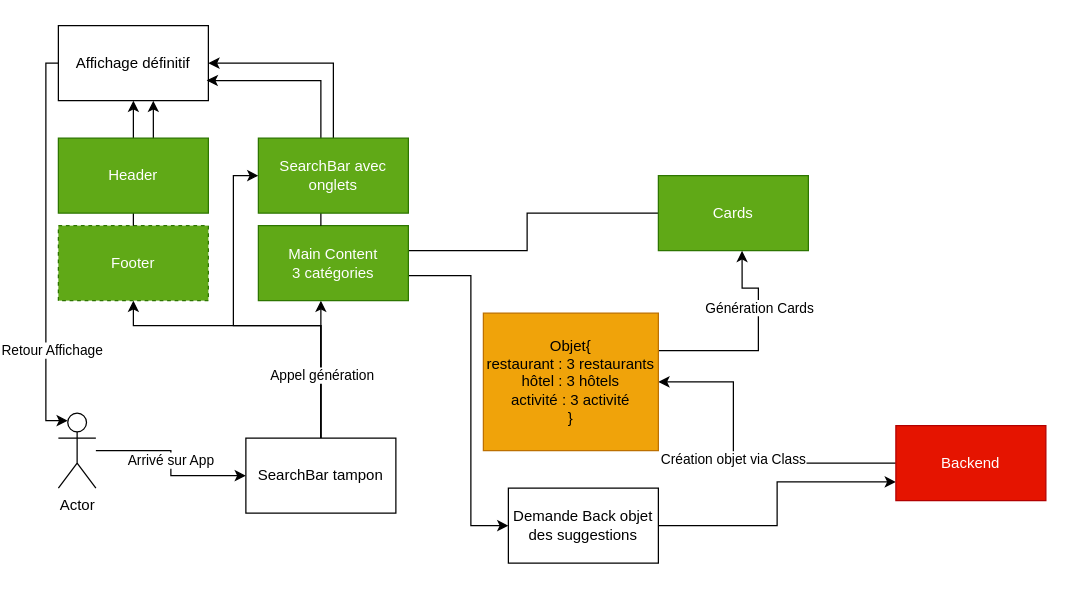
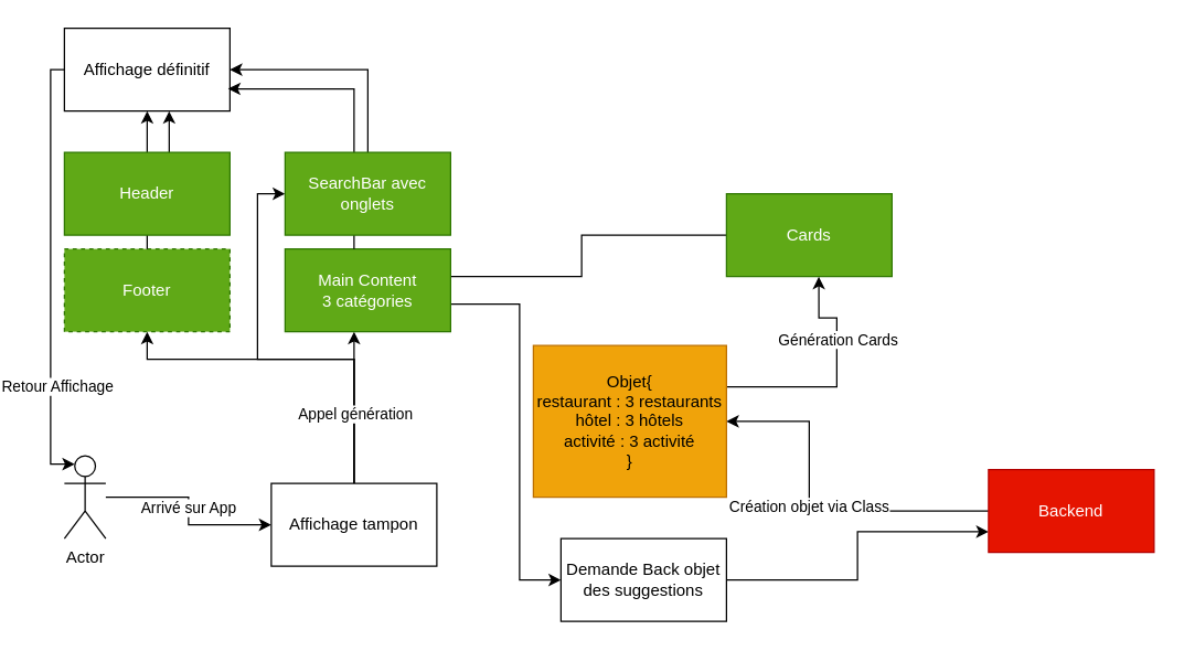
  <mxCell id="0" />
  <mxCell id="1" parent="0" />
  <mxCell id="2" style="edgeStyle=orthogonalEdgeStyle;rounded=0;orthogonalLoop=1;jettySize=auto;html=1;entryX=0;entryY=0.5;entryDx=0;entryDy=0;" parent="1" source="4" target="9" edge="1"><mxGeometry relative="1" as="geometry" /></mxCell>
  <mxCell id="3" value="Arrivé sur App" style="edgeLabel;html=1;align=center;verticalAlign=middle;resizable=0;points=[];" parent="2" vertex="1" connectable="0"><mxGeometry x="-0.04" y="-1" relative="1" as="geometry"><mxPoint as="offset" /></mxGeometry></mxCell>
  <mxCell id="4" value="Actor" style="shape=umlActor;verticalLabelPosition=bottom;verticalAlign=top;html=1;outlineConnect=0;" parent="1" vertex="1"><mxGeometry x="30" y="330" width="30" height="60" as="geometry" /></mxCell>
  <mxCell id="5" style="edgeStyle=orthogonalEdgeStyle;rounded=0;orthogonalLoop=1;jettySize=auto;html=1;entryX=0.5;entryY=1;entryDx=0;entryDy=0;" parent="1" source="9" target="12" edge="1"><mxGeometry relative="1" as="geometry"><Array as="points"><mxPoint x="240" y="260" /><mxPoint x="90" y="260" /></Array></mxGeometry></mxCell>
  <mxCell id="6" style="edgeStyle=orthogonalEdgeStyle;rounded=0;orthogonalLoop=1;jettySize=auto;html=1;" parent="1" source="9" target="29" edge="1"><mxGeometry relative="1" as="geometry"><Array as="points"><mxPoint x="240" y="260" /><mxPoint x="170" y="260" /><mxPoint x="170" y="140" /></Array></mxGeometry></mxCell>
  <mxCell id="7" style="edgeStyle=orthogonalEdgeStyle;rounded=0;orthogonalLoop=1;jettySize=auto;html=1;" parent="1" source="9" target="24" edge="1"><mxGeometry relative="1" as="geometry"><Array as="points"><mxPoint x="240" y="270" /><mxPoint x="240" y="270" /></Array></mxGeometry></mxCell>
  <mxCell id="8" value="Appel génération" style="edgeLabel;html=1;align=center;verticalAlign=middle;resizable=0;points=[];" parent="7" vertex="1" connectable="0"><mxGeometry x="-0.069" relative="1" as="geometry"><mxPoint as="offset" /></mxGeometry></mxCell>
- <mxCell id="9" value="SearchBar tampon" style="rounded=0;whiteSpace=wrap;html=1;" parent="1" vertex="1"><mxGeometry x="180" y="350" width="120" height="60" as="geometry" /></mxCell>
+ <mxCell id="9" value="Affichage tampon" style="rounded=0;whiteSpace=wrap;html=1;" parent="1" vertex="1"><mxGeometry x="180" y="350" width="120" height="60" as="geometry" /></mxCell>
  <mxCell id="10" style="edgeStyle=orthogonalEdgeStyle;rounded=0;orthogonalLoop=1;jettySize=auto;html=1;" edge="1" parent="1" source="27" target="25"><mxGeometry relative="1" as="geometry" /></mxCell>
  <mxCell id="11" style="edgeStyle=orthogonalEdgeStyle;rounded=0;orthogonalLoop=1;jettySize=auto;html=1;entryX=1;entryY=0.5;entryDx=0;entryDy=0;" edge="1" parent="1" source="29" target="25"><mxGeometry relative="1" as="geometry"><Array as="points"><mxPoint x="250" y="50" /></Array></mxGeometry></mxCell>
  <mxCell id="12" value="Footer" style="rounded=0;whiteSpace=wrap;html=1;fillColor=#60a917;strokeColor=#2D7600;fontColor=#ffffff;dashed=1;" parent="1" vertex="1"><mxGeometry x="30" y="180" width="120" height="60" as="geometry" /></mxCell>
  <mxCell id="13" style="edgeStyle=orthogonalEdgeStyle;rounded=0;orthogonalLoop=1;jettySize=auto;html=1;entryX=0;entryY=0.75;entryDx=0;entryDy=0;" parent="1" source="14" target="17" edge="1"><mxGeometry relative="1" as="geometry" /></mxCell>
  <mxCell id="14" value="Demande Back objet des suggestions" style="rounded=0;whiteSpace=wrap;html=1;" parent="1" vertex="1"><mxGeometry x="390" y="390" width="120" height="60" as="geometry" /></mxCell>
  <mxCell id="15" style="edgeStyle=orthogonalEdgeStyle;rounded=0;orthogonalLoop=1;jettySize=auto;html=1;entryX=1;entryY=0.5;entryDx=0;entryDy=0;" parent="1" source="17" target="22" edge="1"><mxGeometry relative="1" as="geometry"><Array as="points"><mxPoint x="570" y="370" /><mxPoint x="570" y="305" /></Array></mxGeometry></mxCell>
  <mxCell id="16" value="Création objet via Class" style="edgeLabel;html=1;align=center;verticalAlign=middle;resizable=0;points=[];" parent="15" vertex="1" connectable="0"><mxGeometry x="0.053" y="1" relative="1" as="geometry"><mxPoint as="offset" /></mxGeometry></mxCell>
  <mxCell id="17" value="Backend" style="rounded=0;whiteSpace=wrap;html=1;fillColor=#e51400;fontColor=#ffffff;strokeColor=#B20000;" parent="1" vertex="1"><mxGeometry x="700" y="340" width="120" height="60" as="geometry" /></mxCell>
  <mxCell id="18" style="edgeStyle=orthogonalEdgeStyle;rounded=0;orthogonalLoop=1;jettySize=auto;html=1;entryX=1;entryY=0.25;entryDx=0;entryDy=0;" parent="1" source="19" target="24" edge="1"><mxGeometry relative="1" as="geometry"><Array as="points"><mxPoint x="405" y="170" /><mxPoint x="405" y="200" /><mxPoint x="300" y="200" /></Array></mxGeometry></mxCell>
  <mxCell id="19" value="Cards" style="rounded=0;whiteSpace=wrap;html=1;fillColor=#60a917;strokeColor=#2D7600;fontColor=#ffffff;" parent="1" vertex="1"><mxGeometry x="510" y="140" width="120" height="60" as="geometry" /></mxCell>
  <mxCell id="20" style="edgeStyle=orthogonalEdgeStyle;rounded=0;orthogonalLoop=1;jettySize=auto;html=1;entryX=0.558;entryY=1.003;entryDx=0;entryDy=0;entryPerimeter=0;" parent="1" target="19" edge="1"><mxGeometry relative="1" as="geometry"><mxPoint x="510" y="280" as="sourcePoint" /><mxPoint x="570" y="170" as="targetPoint" /><Array as="points"><mxPoint x="590" y="280" /><mxPoint x="590" y="230" /><mxPoint x="577" y="230" /></Array></mxGeometry></mxCell>
  <mxCell id="21" value="Génération Cards" style="edgeLabel;html=1;align=center;verticalAlign=middle;resizable=0;points=[];" parent="20" vertex="1" connectable="0"><mxGeometry x="0.328" relative="1" as="geometry"><mxPoint as="offset" /></mxGeometry></mxCell>
  <mxCell id="22" value="Objet{&lt;div&gt;restaurant : 3 restaurants&lt;/div&gt;&lt;div&gt;hôtel : 3 hôtels&lt;/div&gt;&lt;div&gt;activité : 3 activité&lt;/div&gt;&lt;div&gt;&lt;div&gt;}&lt;/div&gt;&lt;/div&gt;" style="rounded=0;whiteSpace=wrap;html=1;fillColor=#f0a30a;fontColor=#000000;strokeColor=#BD7000;" parent="1" vertex="1"><mxGeometry x="370" y="250" width="140" height="110" as="geometry" /></mxCell>
  <mxCell id="23" style="edgeStyle=orthogonalEdgeStyle;rounded=0;orthogonalLoop=1;jettySize=auto;html=1;entryX=0;entryY=0.5;entryDx=0;entryDy=0;" parent="1" source="24" target="14" edge="1"><mxGeometry relative="1" as="geometry"><Array as="points"><mxPoint x="360" y="220" /><mxPoint x="360" y="420" /></Array></mxGeometry></mxCell>
  <mxCell id="24" value="Main Content&lt;div&gt;3 catégories&lt;/div&gt;" style="rounded=0;whiteSpace=wrap;html=1;fillColor=#60a917;strokeColor=#2D7600;fontColor=#ffffff;" parent="1" vertex="1"><mxGeometry x="190" y="180" width="120" height="60" as="geometry" /></mxCell>
  <mxCell id="25" value="Affichage définitif" style="rounded=0;whiteSpace=wrap;html=1;" parent="1" vertex="1"><mxGeometry x="30" y="20" width="120" height="60" as="geometry" /></mxCell>
  <mxCell id="26" style="edgeStyle=orthogonalEdgeStyle;rounded=0;orthogonalLoop=1;jettySize=auto;html=1;entryX=0.633;entryY=1.002;entryDx=0;entryDy=0;entryPerimeter=0;" edge="1" parent="1" source="12" target="25"><mxGeometry relative="1" as="geometry" /></mxCell>
  <mxCell id="27" value="Header" style="rounded=0;whiteSpace=wrap;html=1;fillColor=#60a917;strokeColor=#2D7600;fontColor=#ffffff;" parent="1" vertex="1"><mxGeometry x="30" y="110" width="120" height="60" as="geometry" /></mxCell>
  <mxCell id="28" style="edgeStyle=orthogonalEdgeStyle;rounded=0;orthogonalLoop=1;jettySize=auto;html=1;entryX=0.989;entryY=0.73;entryDx=0;entryDy=0;entryPerimeter=0;" edge="1" parent="1" target="25"><mxGeometry relative="1" as="geometry"><mxPoint x="240" y="180" as="sourcePoint" /><mxPoint x="160" y="65" as="targetPoint" /><Array as="points"><mxPoint x="240" y="64" /><mxPoint x="160" y="64" /></Array></mxGeometry></mxCell>
  <mxCell id="29" value="SearchBar avec onglets" style="rounded=0;whiteSpace=wrap;html=1;fillColor=#60a917;strokeColor=#2D7600;fontColor=#ffffff;" parent="1" vertex="1"><mxGeometry x="190" y="110" width="120" height="60" as="geometry" /></mxCell>
  <mxCell id="30" style="edgeStyle=orthogonalEdgeStyle;rounded=0;orthogonalLoop=1;jettySize=auto;html=1;entryX=0.25;entryY=0.1;entryDx=0;entryDy=0;entryPerimeter=0;" edge="1" parent="1" source="25" target="4"><mxGeometry relative="1" as="geometry"><Array as="points"><mxPoint x="20" y="50" /><mxPoint x="20" y="336" /></Array></mxGeometry></mxCell>
  <mxCell id="31" value="Retour Affichage" style="edgeLabel;html=1;align=center;verticalAlign=middle;resizable=0;points=[];" vertex="1" connectable="0" parent="30"><mxGeometry x="0.526" y="4" relative="1" as="geometry"><mxPoint as="offset" /></mxGeometry></mxCell>
